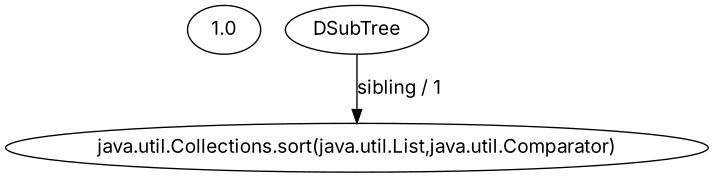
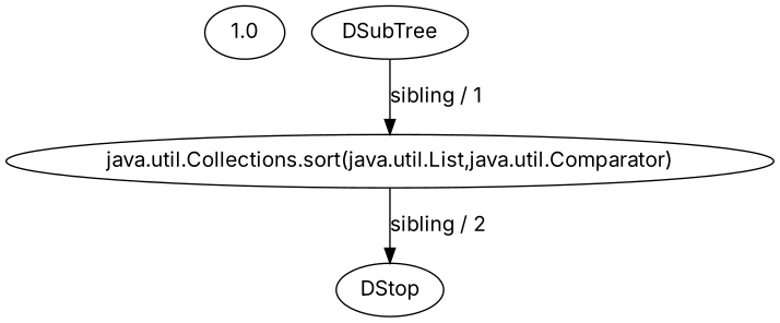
  digraph {
    fontname=Inter
    node [fontname=Inter]
    edge [constraint=true direction=LR fontname=Inter]
    n1 [label=1.0]
    n2 [label=DSubTree]
    n3 [label="java.util.Collections.sort(java.util.List,java.util.Comparator)"]
+   n4 [label=DStop]
    n2 -> n3 [label="sibling / 1"]
+   n3 -> n4 [label="sibling / 2"]
  }
